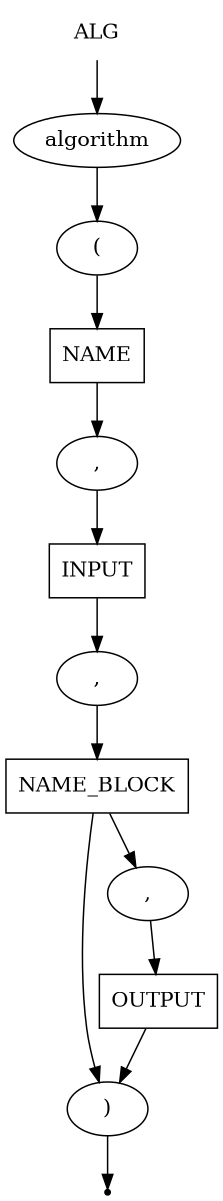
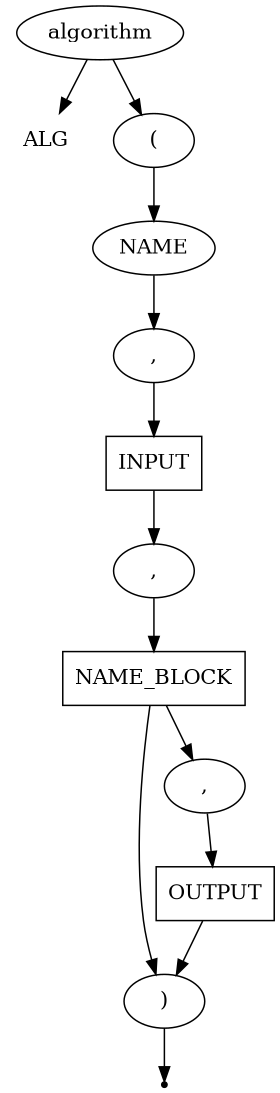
  digraph {
    fontname="DejaVu Serif"
    node [fontname="DejaVu Serif" shape=oval]
    edge [fontname="DejaVu Serif"]
    n1 [label=ALG shape=plaintext]
    n2 [label=algorithm]
    n3 [label="("]
-   n4 [label=NAME shape=box]
+   n4 [label=NAME shape=ellipse]
    n5 [label=","]
    n6 [label=")"]
    end [shape=point]
    n8 [label=INPUT shape=box]
    n9 [label=","]
    n10 [label=NAME_BLOCK shape=box]
    n11 [label=","]
    n12 [label=OUTPUT shape=box]
-   n1 -> n2
+   n2 -> n1
    n2 -> n3
    n3 -> n4
    n4 -> n5
    n5 -> n8
    n6 -> end
    n8 -> n9
    n9 -> n10
    n10 -> n6
    n10 -> n11
    n11 -> n12
    n12 -> n6
  }
